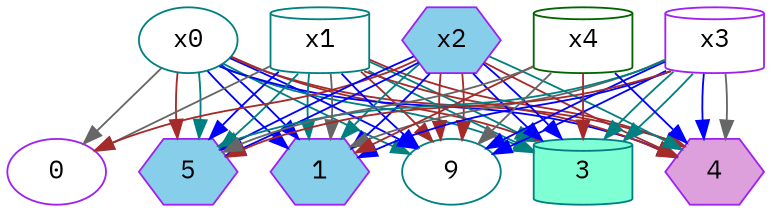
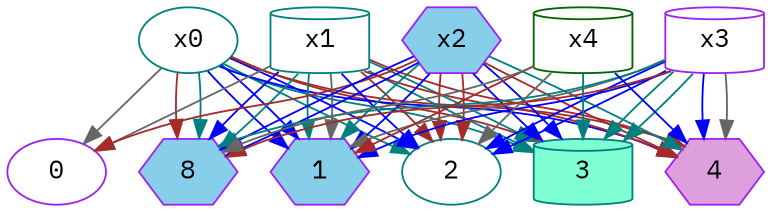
  digraph {
    fontname="IBM Plex Mono"
    node [color=purple fillcolor=white fontname="IBM Plex Mono" shape=hexagon style=filled]
    edge [color=blue fontname="IBM Plex Mono"]
    x0 [color=teal shape=ellipse]
    0 [shape=ellipse]
    1 [fillcolor=skyblue]
-   2 [color=teal shape=ellipse label=9]
+   2 [color=teal shape=ellipse]
    3 [color=teal fillcolor=aquamarine shape=cylinder]
    4 [fillcolor=plum]
-   5 [fillcolor=skyblue]
+   5 [fillcolor=skyblue label=8]
    x1 [color=teal shape=cylinder]
    x2 [fillcolor=skyblue]
    x3 [shape=cylinder]
    x4 [color=darkgreen shape=cylinder]
    x0 -> 0 [color=gray40]
    x0 -> 1
    x0 -> 1
    x0 -> 2 [color=teal]
    x0 -> 2
    x0 -> 3 [color=teal]
    x0 -> 3 [color=brown]
    x0 -> 4
    x0 -> 4 [color=brown]
    x0 -> 5 [color=brown]
    x0 -> 5 [color=teal]
    x1 -> 0 [color=gray40]
    x1 -> 1 [color=teal]
    x1 -> 1 [color=gray40]
    x1 -> 2
    x1 -> 2 [color=brown]
    x1 -> 3 [color=teal]
    x1 -> 3 [color=teal]
    x1 -> 4 [color=brown]
    x1 -> 4 [color=brown]
    x1 -> 5
    x1 -> 5 [color=teal]
    x2 -> 0 [color=brown]
    x2 -> 1 [color=teal]
    x2 -> 1
    x2 -> 2 [color=brown]
    x2 -> 2 [color=brown]
    x2 -> 3
    x2 -> 3
    x2 -> 4 [color=brown]
    x2 -> 4 [color=teal]
    x2 -> 5
    x2 -> 5
    x3 -> 1 [color=gray40]
    x3 -> 1
    x3 -> 2
    x3 -> 2
    x3 -> 3 [color=teal]
    x3 -> 3 [color=teal]
    x3 -> 4
    x3 -> 4 [color=gray40]
    x3 -> 5 [color=teal]
    x3 -> 5 [color=brown]
    x4 -> 1 [color=brown]
    x4 -> 2 [color=gray40]
-   x4 -> 3 [color=brown]
+   x4 -> 3 [color=teal]
    x4 -> 4
    x4 -> 5 [color=gray40]
  }
